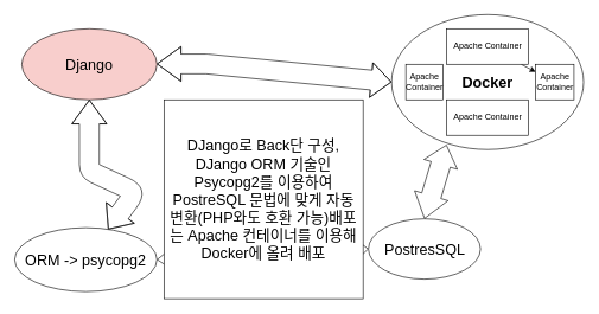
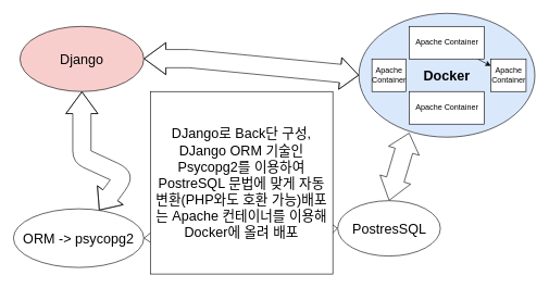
  <mxCell id="0" />
  <mxCell id="1" parent="0" />
- <mxCell id="2" value="&lt;b&gt;&lt;font style=&quot;font-size: 21px&quot;&gt;Docker&lt;/font&gt;&lt;/b&gt;" style="ellipse;whiteSpace=wrap;html=1;" vertex="1" parent="1"><mxGeometry x="550" width="270" height="190" as="geometry" y="20" /></mxCell>
+ <mxCell id="2" value="&lt;b&gt;&lt;font style=&quot;font-size: 21px&quot;&gt;Docker&lt;/font&gt;&lt;/b&gt;" style="ellipse;whiteSpace=wrap;html=1;fillColor=#dae8fc;" vertex="1" parent="1"><mxGeometry x="550" width="270" height="190" as="geometry" y="20" /></mxCell>
  <mxCell id="3" value="" style="edgeStyle=none;html=1;fontSize=21;" edge="1" parent="1" source="4" target="6"><mxGeometry relative="1" as="geometry" /></mxCell>
  <mxCell id="4" value="Apache Container" style="rounded=0;whiteSpace=wrap;html=1;" vertex="1" parent="1"><mxGeometry x="627.5" y="40" width="115" height="50" as="geometry" /></mxCell>
  <mxCell id="5" value="Apache Container" style="rounded=0;whiteSpace=wrap;html=1;" vertex="1" parent="1"><mxGeometry x="570" y="90" width="52.5" height="50" as="geometry" /></mxCell>
  <mxCell id="6" value="Apache Container" style="rounded=0;whiteSpace=wrap;html=1;" vertex="1" parent="1"><mxGeometry x="752.5" y="90" width="54" height="50" as="geometry" /></mxCell>
  <mxCell id="7" value="Apache Container" style="rounded=0;whiteSpace=wrap;html=1;" vertex="1" parent="1"><mxGeometry x="627.5" y="140" width="115" height="50" as="geometry" /></mxCell>
  <mxCell id="8" value="" style="shape=flexArrow;endArrow=classic;startArrow=classic;html=1;fontSize=21;width=28;startSize=10.79;endSize=9.07;entryX=0.286;entryY=0.965;entryDx=0;entryDy=0;entryPerimeter=0;exitX=0.5;exitY=0;exitDx=0;exitDy=0;" edge="1" parent="1" source="13" target="2"><mxGeometry width="100" height="100" relative="1" as="geometry"><mxPoint x="520" y="350" as="sourcePoint" /><mxPoint x="670" y="350" as="targetPoint" /></mxGeometry></mxCell>
  <mxCell id="9" value="Django" style="ellipse;whiteSpace=wrap;html=1;fontSize=21;fillColor=#f8cecc;" vertex="1" parent="1"><mxGeometry x="30" y="40" width="190" height="100" as="geometry" /></mxCell>
  <mxCell id="10" value="" style="shape=flexArrow;endArrow=classic;startArrow=classic;html=1;fontSize=21;width=28;startSize=10.79;endSize=9.07;exitX=0.5;exitY=1;exitDx=0;exitDy=0;" edge="1" parent="1" source="9" target="11"><mxGeometry width="100" height="100" relative="1" as="geometry"><mxPoint x="190" y="220" as="sourcePoint" /><mxPoint x="190" y="330" as="targetPoint" /><Array as="points"><mxPoint x="125" y="240" /><mxPoint x="190" y="270" /></Array></mxGeometry></mxCell>
  <mxCell id="11" value="ORM -&amp;gt; psycopg2" style="ellipse;whiteSpace=wrap;html=1;fontSize=21;" vertex="1" parent="1"><mxGeometry x="20" y="320" width="200" height="90" as="geometry" /></mxCell>
  <mxCell id="12" value="" style="shape=flexArrow;endArrow=classic;startArrow=classic;html=1;fontSize=21;width=28;startSize=10.79;endSize=9.07;entryX=0;entryY=0.5;entryDx=0;entryDy=0;exitX=1;exitY=0.5;exitDx=0;exitDy=0;" edge="1" parent="1" source="11" target="13"><mxGeometry width="100" height="100" relative="1" as="geometry"><mxPoint x="230" y="384.5" as="sourcePoint" /><mxPoint x="380" y="384.5" as="targetPoint" /></mxGeometry></mxCell>
  <mxCell id="13" value="PostresSQL" style="ellipse;whiteSpace=wrap;html=1;fontSize=21;" vertex="1" parent="1"><mxGeometry x="517.5" y="307.5" width="157.5" height="85" as="geometry" /></mxCell>
  <mxCell id="14" value="" style="shape=flexArrow;endArrow=classic;startArrow=classic;html=1;fontSize=21;width=28;startSize=10.79;endSize=9.07;entryX=0;entryY=0.5;entryDx=0;entryDy=0;" edge="1" parent="1" target="2"><mxGeometry width="100" height="100" relative="1" as="geometry"><mxPoint x="220" y="89.5" as="sourcePoint" /><mxPoint x="370" y="89.5" as="targetPoint" /><Array as="points"><mxPoint x="290" y="89.5" /></Array></mxGeometry></mxCell>
  <mxCell id="15" value="DJango로 Back단 구성, DJango ORM 기술인 Psycopg2를 이용하여 PostreSQL 문법에 맞게 자동 변환(PHP와도 호환 가능)배포는 Apache 컨테이너를 이용해 Docker에 올려 배포" style="whiteSpace=wrap;html=1;aspect=fixed;fontSize=21;" vertex="1" parent="1"><mxGeometry x="230" y="140" width="280" height="280" as="geometry" /></mxCell>
